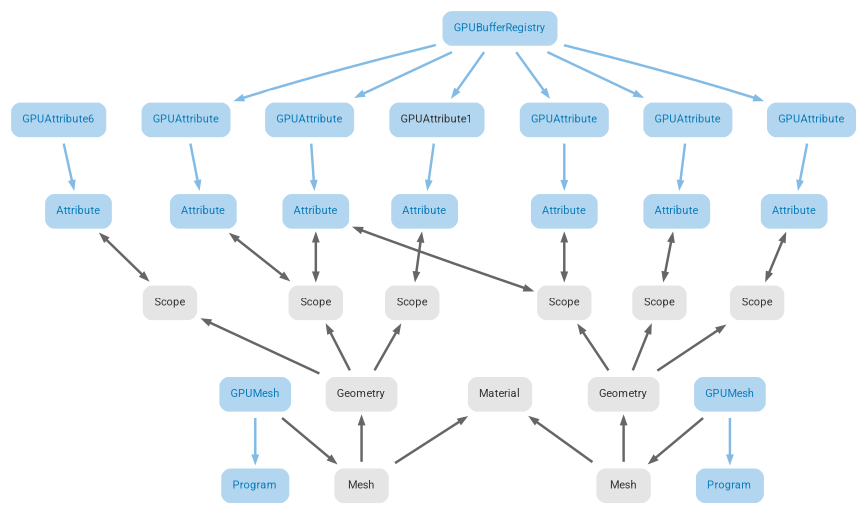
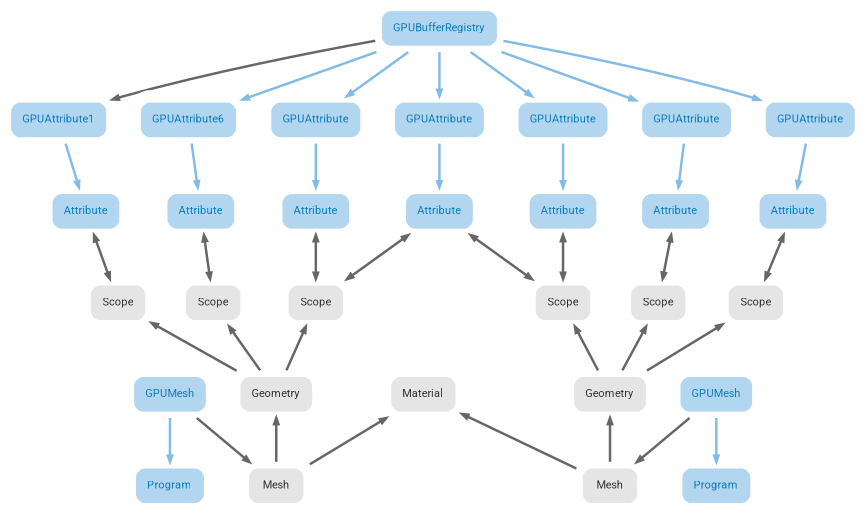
  digraph {
    fontname=Roboto
    fontsize=9
    node [color=white fillcolor="#b2d6ef" fontcolor="#0c7cba" fontname=Roboto fontsize=9 margin=0.2 penwidth=10 shape=box style="rounded,filled"]
    edge [arrowsize=.5 color="#666666" fontname=Roboto fontsize=9 penwidth=2]
    n1 [label=Attribute]
    n2 [label=Attribute]
    n3 [label=Attribute]
    n4 [label=Attribute]
    n5 [label=Attribute]
    n6 [label=Attribute]
    n7 [label=Attribute]
    n8 [label=GPUBufferRegistry]
-   n9 [fontcolor="#333333" label=GPUAttribute1]
+   n9 [label=GPUAttribute1]
    n10 [label=GPUAttribute6]
    n11 [label=GPUAttribute]
    n12 [label=GPUAttribute]
    n13 [label=GPUAttribute]
    n14 [label=GPUAttribute]
    n15 [label=GPUAttribute]
    n16 [label=Program]
    n17 [label=Program]
    n18 [label=GPUMesh]
    n19 [label=GPUMesh]
    n20 [fillcolor="#e5e5e5" fontcolor="#333333" label=Scope]
    n21 [fillcolor="#e5e5e5" fontcolor="#333333" label=Scope]
    n22 [fillcolor="#e5e5e5" fontcolor="#333333" label=Scope]
    n23 [fillcolor="#e5e5e5" fontcolor="#333333" label=Scope]
    n24 [fillcolor="#e5e5e5" fontcolor="#333333" label=Scope]
    n25 [fillcolor="#e5e5e5" fontcolor="#333333" label=Scope]
    n26 [fillcolor="#e5e5e5" fontcolor="#333333" label=Mesh]
    n27 [fillcolor="#e5e5e5" fontcolor="#333333" label=Mesh]
    n28 [fillcolor="#e5e5e5" fontcolor="#333333" label=Geometry]
    n29 [fillcolor="#e5e5e5" fontcolor="#333333" label=Geometry]
    n30 [fillcolor="#e5e5e5" fontcolor="#333333" label=Material]
    subgraph sub_1 {
      n1
      n2
      n3
      n4
      n5
      n6
      n7
      n8
      n9
      n10
      n11
      n12
      n13
      n14
      n15
      n16
      n17
      n18
      n19
    }
    n1 -> n20 [dir=both]
    n2 -> n21 [dir=both]
    n3 -> n22 [dir=both]
    n4 -> n22 [dir=both]
    n4 -> n23 [dir=both]
    n5 -> n23 [dir=both]
    n6 -> n24 [dir=both]
    n7 -> n25 [dir=both]
-   n8 -> n9 [color="#83bbe5"]
+   n8 -> n9
+   n8 -> n10 [color="#83bbe5"]
    n8 -> n11 [color="#83bbe5"]
    n8 -> n12 [color="#83bbe5"]
    n8 -> n13 [color="#83bbe5"]
    n8 -> n14 [color="#83bbe5"]
    n8 -> n15 [color="#83bbe5"]
    n9 -> n1 [color="#83bbe5"]
    n10 -> n2 [color="#83bbe5"]
    n11 -> n3 [color="#83bbe5"]
    n12 -> n4 [color="#83bbe5"]
    n13 -> n5 [color="#83bbe5"]
    n14 -> n6 [color="#83bbe5"]
    n15 -> n7 [color="#83bbe5"]
    n18 -> n16 [color="#83bbe5"]
    n18 -> n26
    n19 -> n17 [color="#83bbe5"]
    n19 -> n27
    n20 -> n28 [dir=back]
    n21 -> n28 [dir=back]
    n22 -> n28 [dir=back]
    n23 -> n29 [dir=back]
    n24 -> n29 [dir=back]
    n25 -> n29 [dir=back]
    n28 -> n26 [dir=back]
    n29 -> n27 [dir=back]
    n30 -> n26 [dir=back]
    n30 -> n27 [dir=back]
  }
